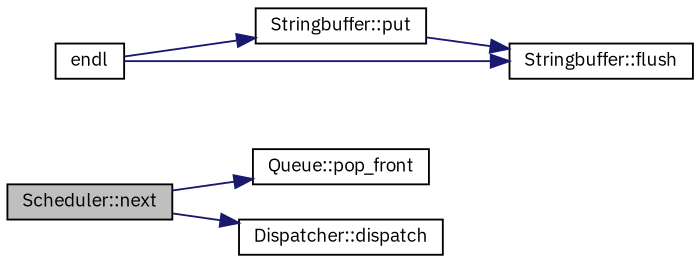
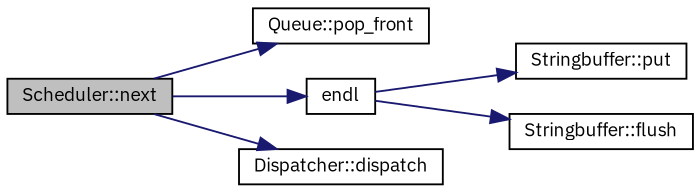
  digraph {
    fontname="IBM Plex Sans"
    rankdir=LR
    node [color=black fontname="IBM Plex Sans" fontsize=10 shape=record]
    edge [color=midnightblue fontname="IBM Plex Sans" fontsize=10 labelfontname=Helvetica labelfontsize=10 style=solid]
    n1 [fillcolor=grey75 fontcolor=black height=0.2 label="Scheduler::next" style=filled width=0.4]
    n2 [height=0.2 label="Queue::pop_front" width=0.4]
    n3 [height=0.2 label=endl width=0.4]
    n4 [height=0.2 label="Dispatcher::dispatch" width=0.4]
    n5 [height=0.2 label="Stringbuffer::put" width=0.4]
    n6 [height=0.2 label="Stringbuffer::flush" width=0.4]
    n1 -> n2
+   n1 -> n3
    n1 -> n4
    n3 -> n5
    n3 -> n6
-   n5 -> n6
  }
